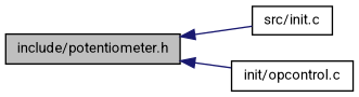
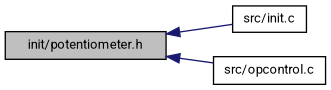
  digraph {
    fontname=Roboto
    rankdir=LR
    node [color=black fillcolor=white fontname=Roboto fontsize=10 shape=record style=filled]
    edge [color=midnightblue dir=back fontname=Roboto fontsize=10 labelfontname=Helvetica labelfontsize=10 style=solid]
-   n1 [fillcolor=grey75 fontcolor=black height=0.2 label="include/potentiometer.h" width=0.4]
+   n1 [fillcolor=grey75 fontcolor=black height=0.2 label="init/potentiometer.h" width=0.4]
    n2 [height=0.2 label="src/init.c" width=0.4]
-   n3 [height=0.2 label="init/opcontrol.c" width=0.4]
+   n3 [height=0.2 label="src/opcontrol.c" width=0.4]
    n1 -> n2
    n1 -> n3
  }
